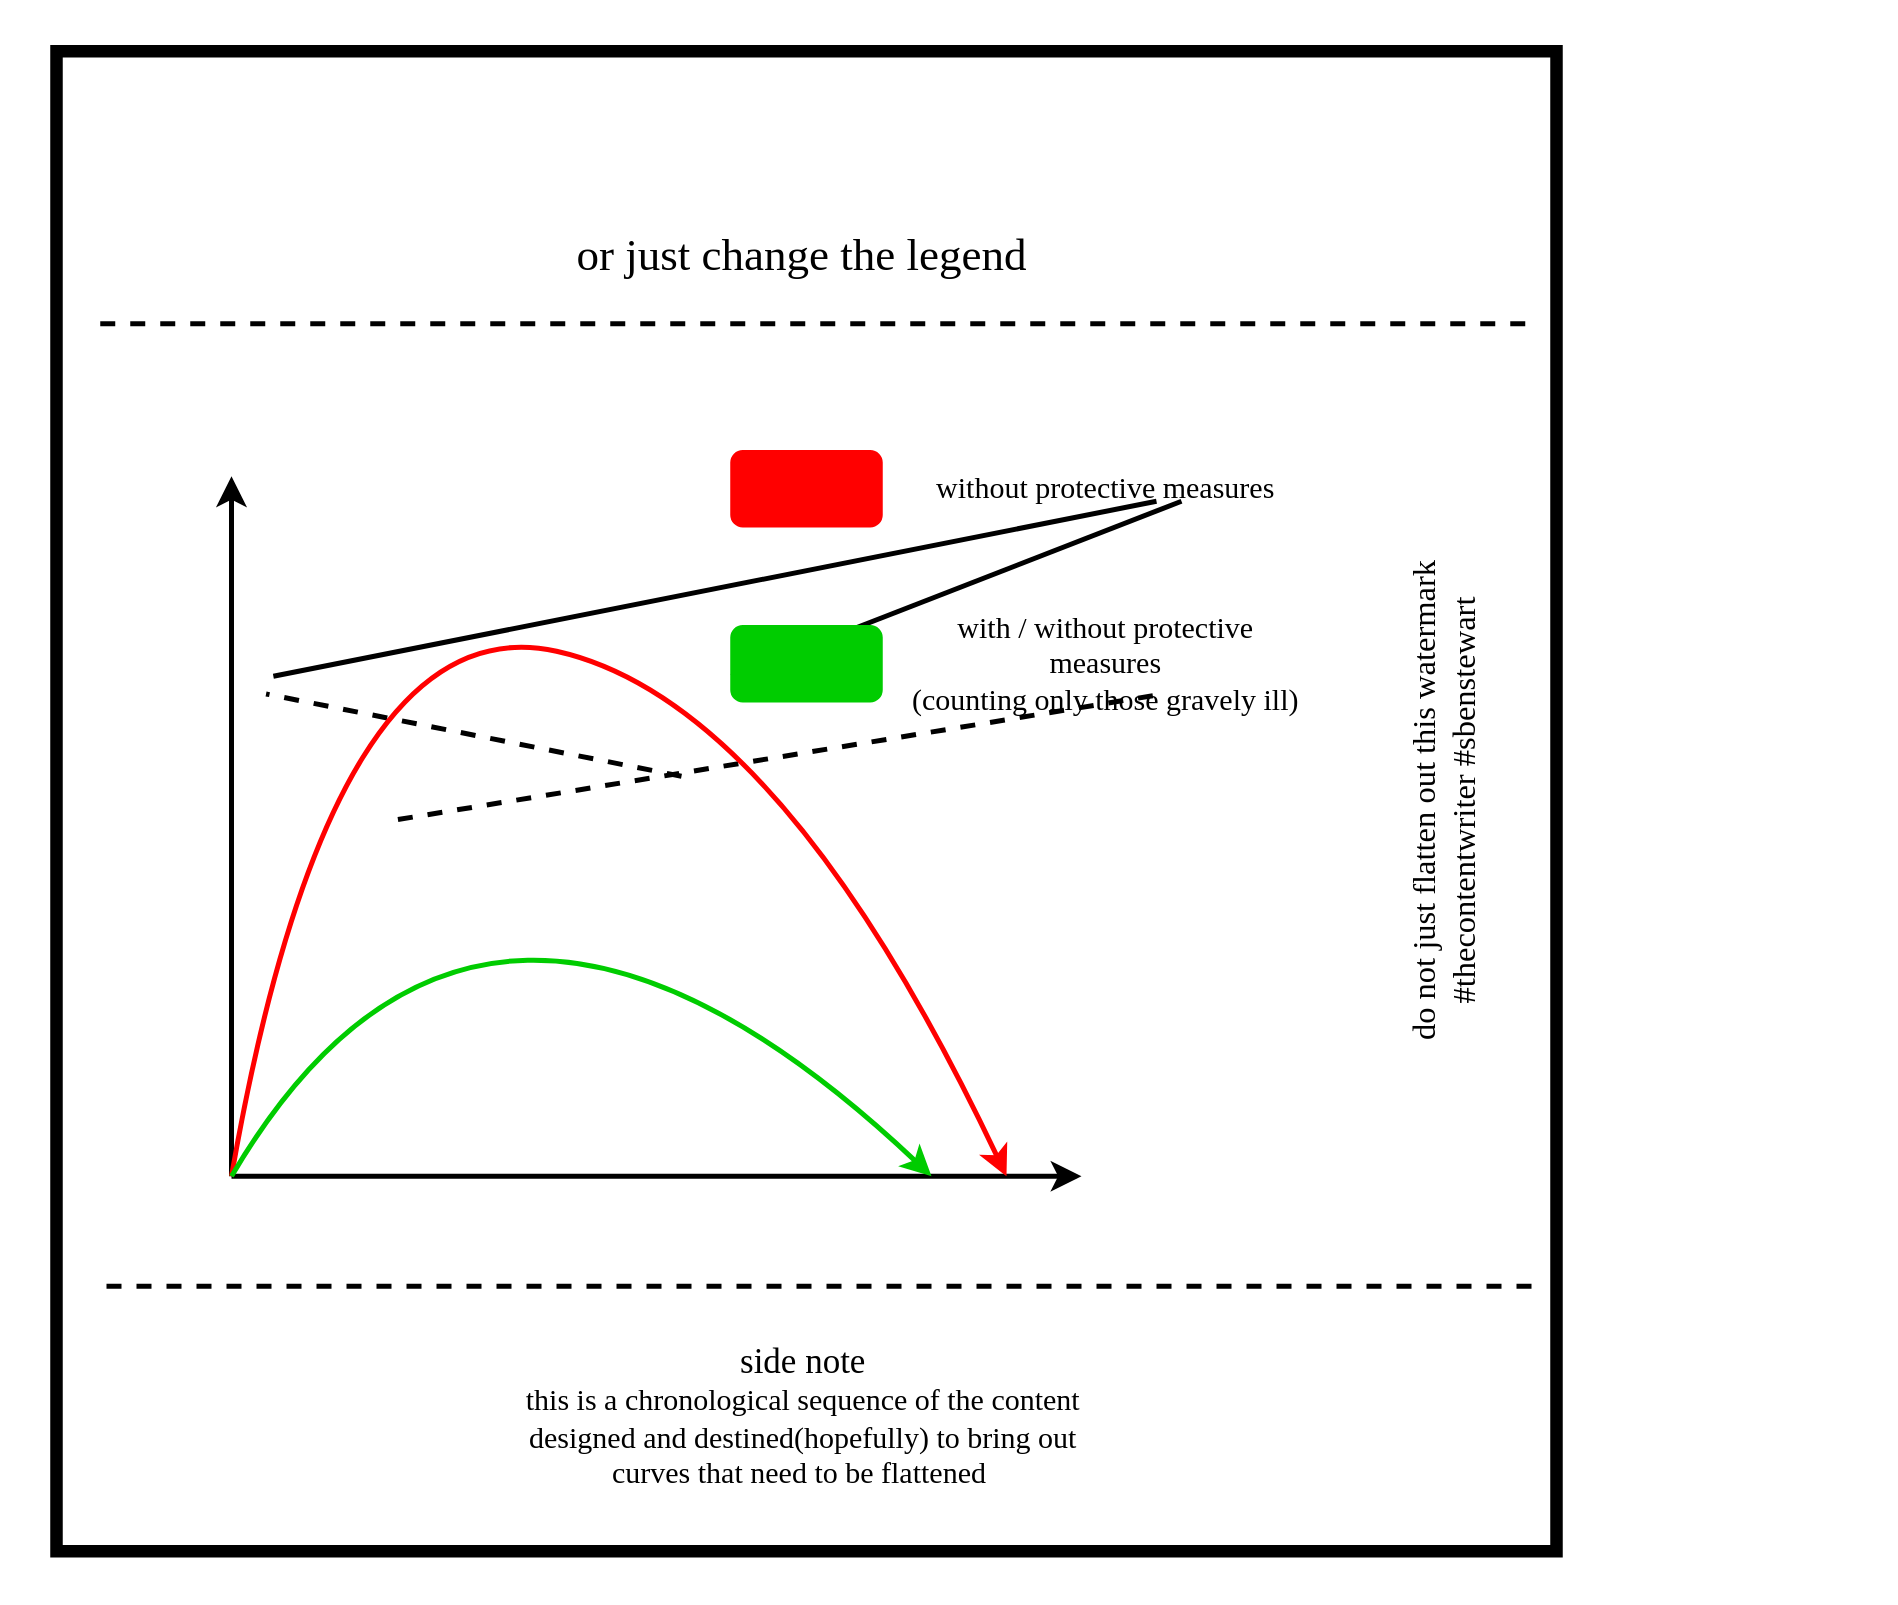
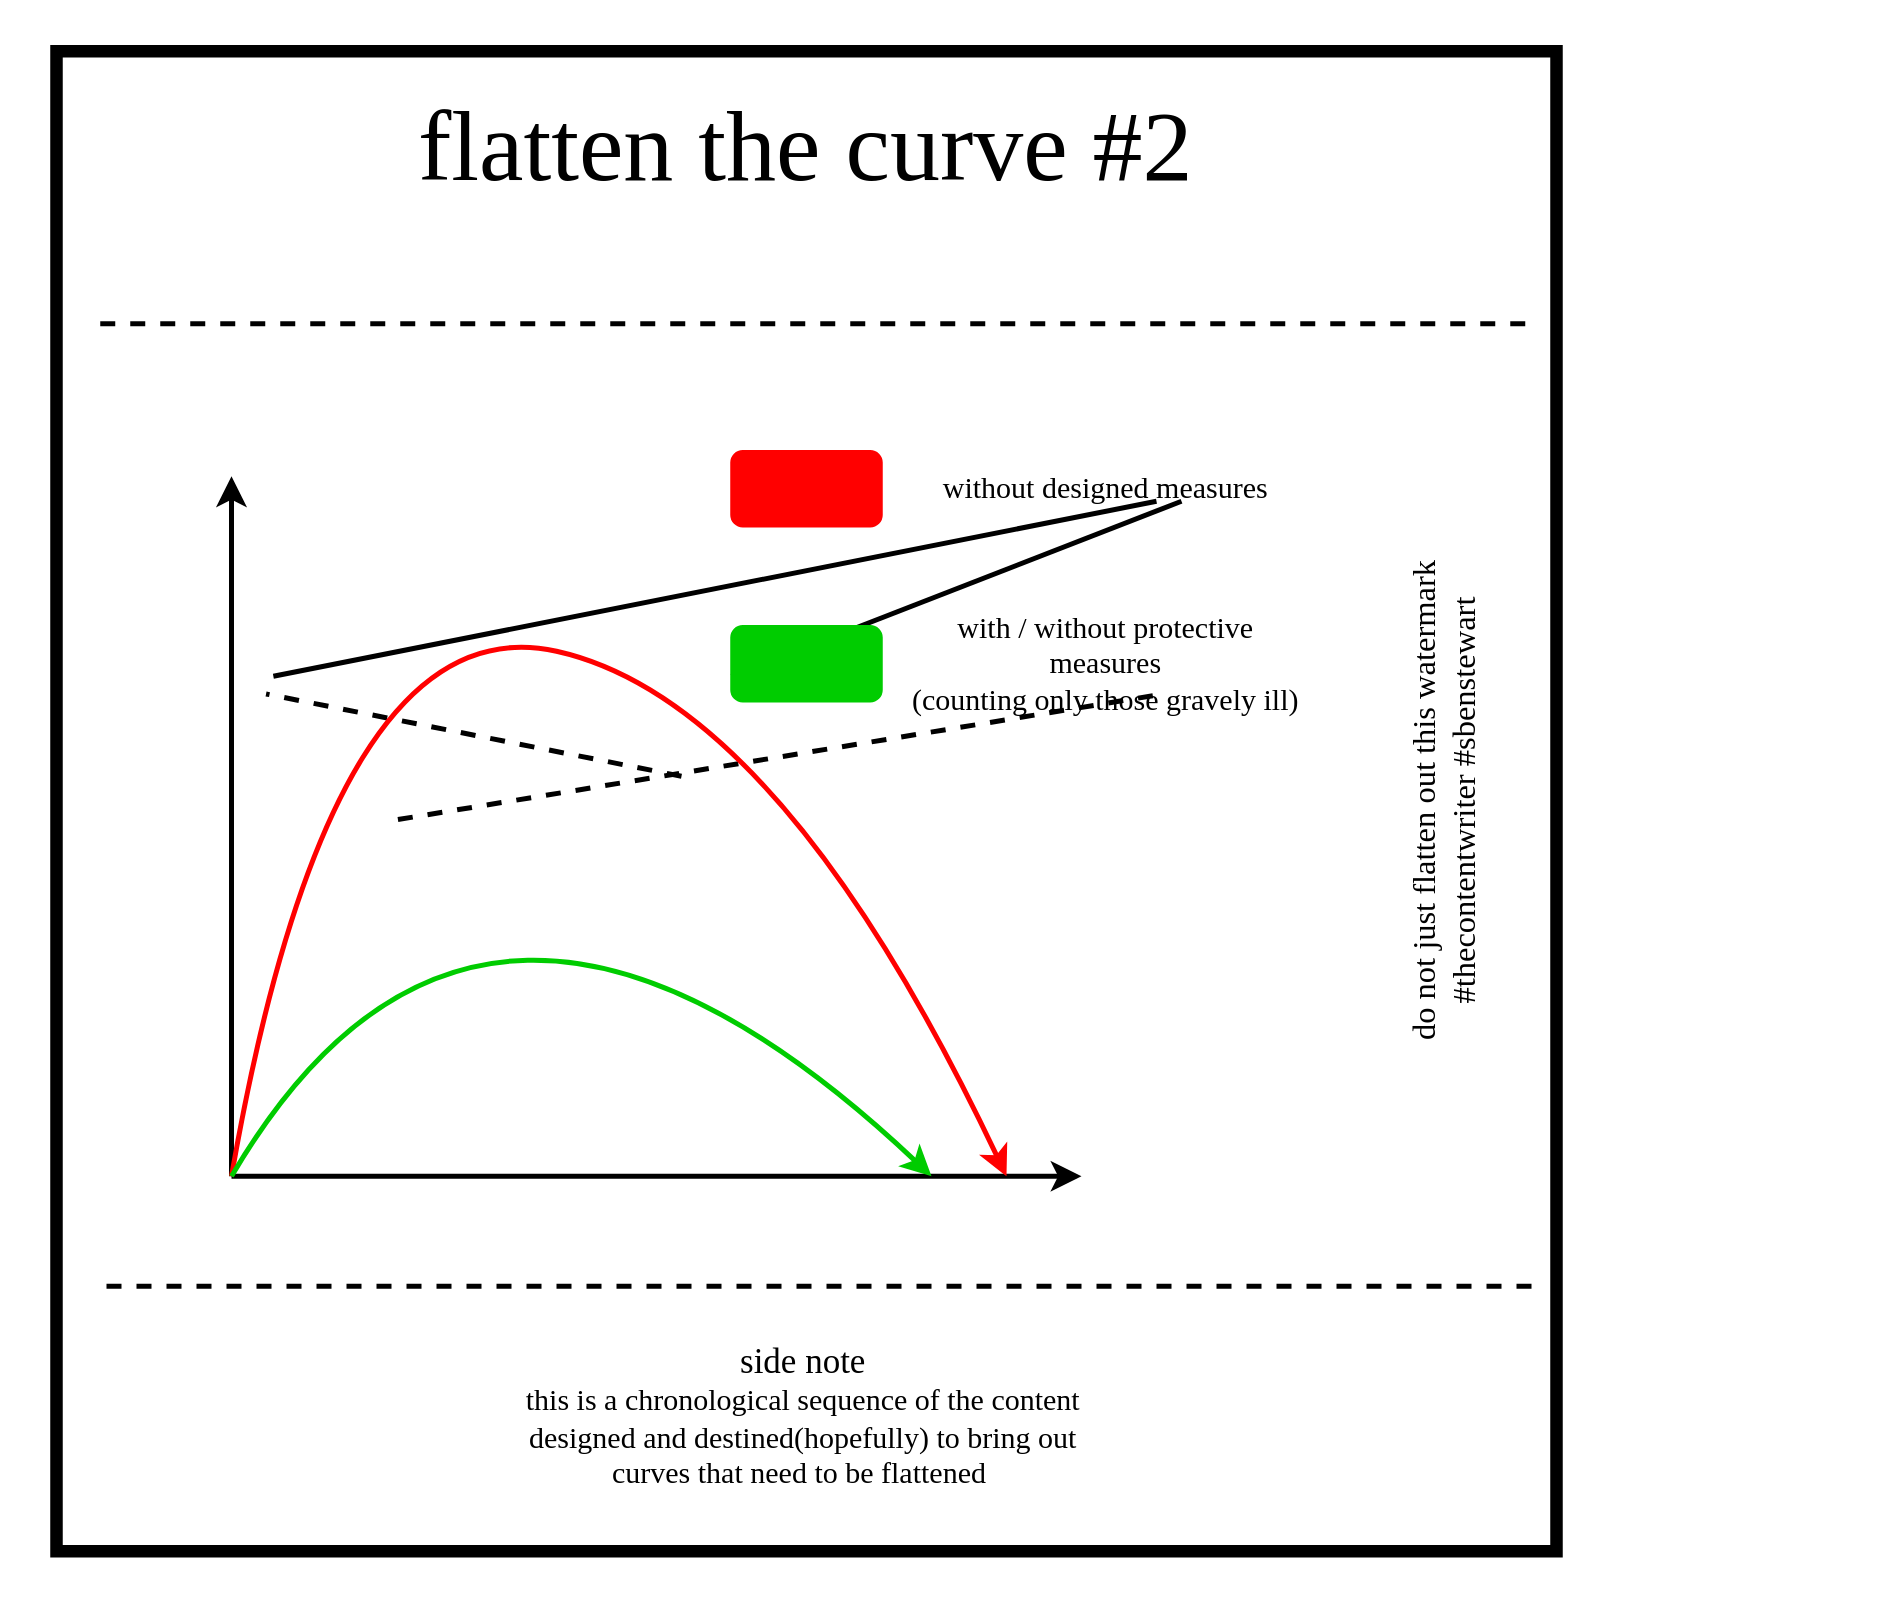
  <mxCell id="0" />
  <mxCell id="1" parent="0" />
  <mxCell id="2" value="" style="whiteSpace=wrap;html=1;aspect=fixed;strokeWidth=5;fillColor=none;fontFamily=xkcd;" parent="1" vertex="1"><mxGeometry x="22" y="20" width="600" height="600" as="geometry" /></mxCell>
- <mxCell id="4" value="&lt;font&gt;&lt;span style=&quot;font-size: 18px&quot;&gt;or just change the legend&lt;/span&gt;&lt;br&gt;&lt;/font&gt;" style="text;html=1;strokeColor=none;fillColor=none;align=center;verticalAlign=middle;whiteSpace=wrap;rounded=0;fontFamily=xkcd;" parent="1" vertex="1"><mxGeometry x="61.25" y="92" width="518.5" height="20" as="geometry" /></mxCell>
+ <mxCell id="3" value="&lt;font&gt;&lt;span style=&quot;font-size: 40px&quot;&gt;flatten the curve #2&lt;/span&gt;&lt;br&gt;&lt;/font&gt;" style="text;html=1;strokeColor=none;fillColor=none;align=center;verticalAlign=middle;whiteSpace=wrap;rounded=0;fontFamily=xkcd;" parent="1" vertex="1"><mxGeometry x="37" y="48" width="570" height="20" as="geometry" /></mxCell>
  <mxCell id="5" value="" style="endArrow=none;dashed=1;html=1;strokeWidth=2;" parent="1" edge="1"><mxGeometry width="50" height="50" relative="1" as="geometry"><mxPoint x="609.5" y="129" as="sourcePoint" /><mxPoint x="34.5" y="129" as="targetPoint" /></mxGeometry></mxCell>
  <mxCell id="6" value="" style="endArrow=none;dashed=1;html=1;strokeWidth=2;" parent="1" edge="1"><mxGeometry width="50" height="50" relative="1" as="geometry"><mxPoint x="612" y="514" as="sourcePoint" /><mxPoint x="37" y="514" as="targetPoint" /></mxGeometry></mxCell>
  <mxCell id="7" value="&lt;font&gt;&lt;span style=&quot;font-size: 14px&quot;&gt;side note&lt;/span&gt;&lt;br&gt;this is a chronological sequence of the content&lt;br&gt;designed and destined(hopefully) to bring out&lt;br&gt;curves that need to be flattened&amp;nbsp;&lt;br&gt;&lt;/font&gt;" style="text;html=1;strokeColor=none;fillColor=none;align=center;verticalAlign=middle;whiteSpace=wrap;rounded=0;fontFamily=xkcd;" parent="1" vertex="1"><mxGeometry x="20.5" y="526" width="600" height="80" as="geometry" /></mxCell>
  <mxCell id="8" style="edgeStyle=orthogonalEdgeStyle;rounded=0;orthogonalLoop=1;jettySize=auto;html=1;exitX=0.5;exitY=1;exitDx=0;exitDy=0;strokeWidth=2;" parent="1" edge="1"><mxGeometry relative="1" as="geometry"><mxPoint x="473" y="381" as="sourcePoint" /><mxPoint x="473" y="381" as="targetPoint" /></mxGeometry></mxCell>
  <mxCell id="9" value="&lt;font style=&quot;font-size: 13px&quot;&gt;&lt;font style=&quot;font-size: 13px&quot;&gt;do not just flatten out this watermark&lt;br&gt;&lt;/font&gt;#thecontentwriter #sbenstewart&lt;br&gt;&lt;/font&gt;" style="text;html=1;strokeColor=none;fillColor=none;align=center;verticalAlign=middle;whiteSpace=wrap;rounded=0;rotation=-90;fontFamily=xkcd;" parent="1" vertex="1"><mxGeometry x="417" y="310" width="320" height="20" as="geometry" /></mxCell>
  <mxCell id="10" value="" style="endArrow=none;html=1;strokeWidth=2;fontFamily=xkcd;exitX=0;exitY=0;exitDx=0;exitDy=0;dashed=1;endFill=0;entryX=1;entryY=1;entryDx=0;entryDy=0;" parent="1" edge="1"><mxGeometry width="50" height="50" relative="1" as="geometry"><mxPoint x="272" y="310" as="sourcePoint" /><mxPoint x="105.821" y="277.071" as="targetPoint" /></mxGeometry></mxCell>
  <mxCell id="11" value="" style="endArrow=none;html=1;strokeWidth=2;fontFamily=xkcd;exitX=1;exitY=0;exitDx=0;exitDy=0;dashed=1;endFill=0;entryX=0;entryY=1;entryDx=0;entryDy=0;" parent="1" edge="1"><mxGeometry width="50" height="50" relative="1" as="geometry"><mxPoint x="158.572" y="327.322" as="sourcePoint" /><mxPoint x="464.929" y="277.071" as="targetPoint" /></mxGeometry></mxCell>
  <mxCell id="12" value="" style="endArrow=none;html=1;fontFamily=xkcd;strokeWidth=2;" parent="1" edge="1"><mxGeometry width="50" height="50" relative="1" as="geometry"><mxPoint x="292" y="270" as="sourcePoint" /><mxPoint x="472" y="200" as="targetPoint" /></mxGeometry></mxCell>
  <mxCell id="13" value="" style="endArrow=none;html=1;fontFamily=xkcd;strokeWidth=2;" parent="1" edge="1"><mxGeometry width="50" height="50" relative="1" as="geometry"><mxPoint x="108.75" y="270" as="sourcePoint" /><mxPoint x="462" y="200" as="targetPoint" /></mxGeometry></mxCell>
  <mxCell id="14" value="" style="endArrow=classic;html=1;strokeWidth=2;" edge="1" parent="1"><mxGeometry width="50" height="50" relative="1" as="geometry"><mxPoint x="92" y="470" as="sourcePoint" /><mxPoint x="92" y="190" as="targetPoint" /></mxGeometry></mxCell>
  <mxCell id="15" value="" style="endArrow=classic;html=1;strokeWidth=2;" edge="1" parent="1"><mxGeometry width="50" height="50" relative="1" as="geometry"><mxPoint x="92" y="470" as="sourcePoint" /><mxPoint x="432" y="470" as="targetPoint" /></mxGeometry></mxCell>
  <mxCell id="16" value="" style="curved=1;endArrow=classic;html=1;strokeWidth=2;strokeColor=#FF0000;" edge="1" parent="1"><mxGeometry width="50" height="50" relative="1" as="geometry"><mxPoint x="92" y="470" as="sourcePoint" /><mxPoint x="402" y="470" as="targetPoint" /><Array as="points"><mxPoint x="132" y="240" /><mxPoint x="312" y="280" /></Array></mxGeometry></mxCell>
  <mxCell id="17" value="" style="curved=1;endArrow=classic;html=1;strokeWidth=2;strokeColor=#00CC00;" edge="1" parent="1"><mxGeometry width="50" height="50" relative="1" as="geometry"><mxPoint x="92" y="470" as="sourcePoint" /><mxPoint x="372" y="470" as="targetPoint" /><Array as="points"><mxPoint x="192" y="300" /></Array></mxGeometry></mxCell>
  <mxCell id="18" value="" style="rounded=1;whiteSpace=wrap;html=1;fillColor=#FF0000;strokeColor=#FF0000;" vertex="1" parent="1"><mxGeometry x="292" y="180" width="60" height="30" as="geometry" /></mxCell>
- <mxCell id="19" value="without protective measures" style="text;html=1;strokeColor=none;fillColor=none;align=center;verticalAlign=middle;whiteSpace=wrap;rounded=0;fontFamily=xkcd;" vertex="1" parent="1"><mxGeometry x="362" y="185" width="160" height="20" as="geometry" /></mxCell>
+ <mxCell id="19" value="without designed measures" style="text;html=1;strokeColor=none;fillColor=none;align=center;verticalAlign=middle;whiteSpace=wrap;rounded=0;fontFamily=xkcd;" vertex="1" parent="1"><mxGeometry x="362" y="185" width="160" height="20" as="geometry" /></mxCell>
  <mxCell id="20" value="" style="rounded=1;whiteSpace=wrap;html=1;fillColor=#00CC00;strokeColor=#00CC00;" vertex="1" parent="1"><mxGeometry x="292" y="250" width="60" height="30" as="geometry" /></mxCell>
  <mxCell id="21" value="with / without protective measures&lt;br&gt;(counting only those gravely ill)" style="text;html=1;strokeColor=none;fillColor=none;align=center;verticalAlign=middle;whiteSpace=wrap;rounded=0;fontFamily=xkcd;" vertex="1" parent="1"><mxGeometry x="362" y="255" width="160" height="20" as="geometry" /></mxCell>
